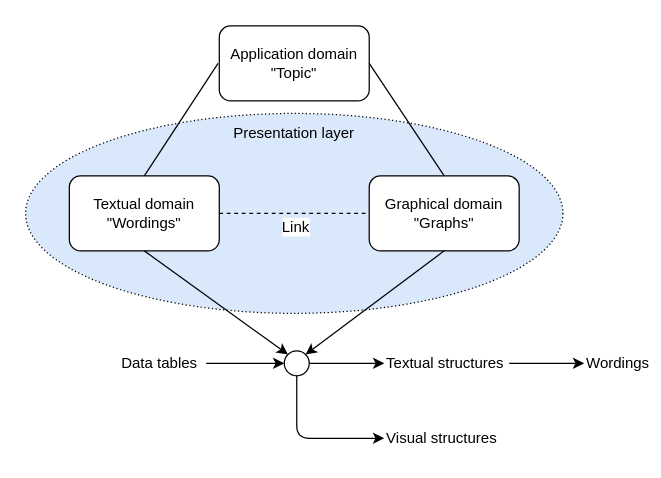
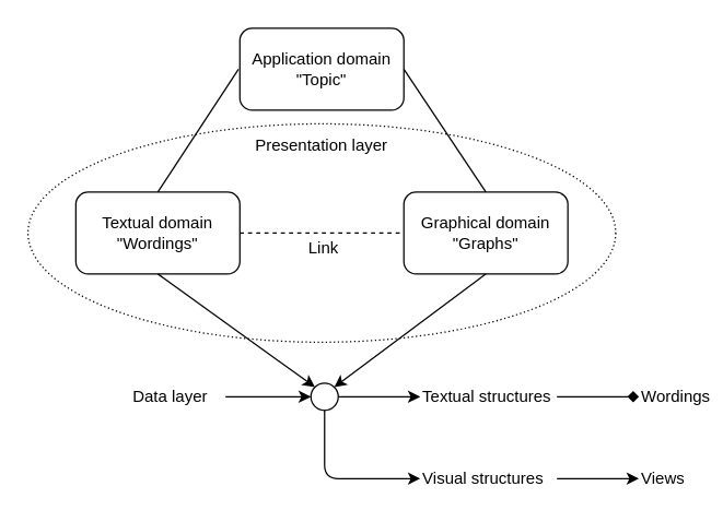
  <mxCell id="0" />
  <mxCell id="1" parent="0" />
- <mxCell id="2" value="Presentation layer&lt;br&gt;&lt;br&gt;&lt;br&gt;&lt;br&gt;&lt;br&gt;&lt;br&gt;&lt;br&gt;&lt;br&gt;&lt;br&gt;&lt;br&gt;" style="ellipse;whiteSpace=wrap;html=1;shadow=0;dashed=1;dashPattern=1 2;fillColor=#dae8fc;" parent="1" vertex="1"><mxGeometry x="20" y="90" width="430" height="160" as="geometry" /></mxCell>
+ <mxCell id="2" value="Presentation layer&lt;br&gt;&lt;br&gt;&lt;br&gt;&lt;br&gt;&lt;br&gt;&lt;br&gt;&lt;br&gt;&lt;br&gt;&lt;br&gt;&lt;br&gt;" style="ellipse;whiteSpace=wrap;html=1;shadow=0;dashed=1;dashPattern=1 2;" parent="1" vertex="1"><mxGeometry x="20" y="90" width="430" height="160" as="geometry" /></mxCell>
  <mxCell id="3" value="Application domain&lt;br&gt;&quot;Topic&quot;&lt;br&gt;" style="rounded=1;whiteSpace=wrap;html=1;" parent="1" vertex="1"><mxGeometry x="175" y="20" width="120" height="60" as="geometry" /></mxCell>
  <mxCell id="4" value="Graphical domain&lt;br&gt;&quot;Graphs&quot;&lt;br&gt;" style="rounded=1;whiteSpace=wrap;html=1;" parent="1" vertex="1"><mxGeometry x="295" y="140" width="120" height="60" as="geometry" /></mxCell>
  <mxCell id="5" value="Textual domain&lt;br&gt;&quot;Wordings&quot;&lt;br&gt;" style="rounded=1;whiteSpace=wrap;html=1;" parent="1" vertex="1"><mxGeometry x="55" y="140" width="120" height="60" as="geometry" /></mxCell>
  <mxCell id="6" value="" style="endArrow=none;html=1;entryX=0.5;entryY=0;entryDx=0;entryDy=0;endFill=0;" parent="1" target="5" edge="1"><mxGeometry width="50" height="50" relative="1" as="geometry"><mxPoint x="174" y="50" as="sourcePoint" /><mxPoint x="65" y="380" as="targetPoint" /></mxGeometry></mxCell>
  <mxCell id="7" value="" style="endArrow=none;html=1;exitX=1;exitY=0.5;exitDx=0;exitDy=0;entryX=0.5;entryY=0;entryDx=0;entryDy=0;endFill=0;" parent="1" source="3" target="4" edge="1"><mxGeometry width="50" height="50" relative="1" as="geometry"><mxPoint x="15" y="430" as="sourcePoint" /><mxPoint x="65" y="380" as="targetPoint" /></mxGeometry></mxCell>
  <mxCell id="8" value="" style="endArrow=none;html=1;exitX=1;exitY=0.5;exitDx=0;exitDy=0;entryX=0;entryY=0.5;entryDx=0;entryDy=0;dashed=1;endFill=0;" parent="1" source="5" target="4" edge="1"><mxGeometry width="50" height="50" relative="1" as="geometry"><mxPoint x="-35" y="430" as="sourcePoint" /><mxPoint x="15" y="380" as="targetPoint" /></mxGeometry></mxCell>
  <mxCell id="9" value="Link" style="text;html=1;resizable=0;points=[];align=center;verticalAlign=middle;labelBackgroundColor=#ffffff;" parent="8" vertex="1" connectable="0"><mxGeometry x="-0.1" y="-3" relative="1" as="geometry"><mxPoint x="6" y="7" as="offset" /></mxGeometry></mxCell>
- <mxCell id="10" value="Data tables" style="text;html=1;strokeColor=none;fillColor=none;align=left;verticalAlign=middle;whiteSpace=wrap;rounded=0;horizontal=1;labelBorderColor=none;" parent="1" vertex="1"><mxGeometry x="94.5" y="280" width="70" height="20" as="geometry" /></mxCell>
+ <mxCell id="10" value="Data layer" style="text;html=1;strokeColor=none;fillColor=none;align=left;verticalAlign=middle;whiteSpace=wrap;rounded=0;horizontal=1;labelBorderColor=none;" parent="1" vertex="1"><mxGeometry x="94.5" y="280" width="70" height="20" as="geometry" /></mxCell>
  <mxCell id="11" value="Textual structures" style="text;html=1;strokeColor=none;fillColor=none;align=left;verticalAlign=middle;whiteSpace=wrap;rounded=0;horizontal=1;labelBorderColor=none;" parent="1" vertex="1"><mxGeometry x="307" y="280" width="100" height="20" as="geometry" /></mxCell>
  <mxCell id="12" value="Visual structures" style="text;html=1;strokeColor=none;fillColor=none;align=left;verticalAlign=middle;whiteSpace=wrap;rounded=0;horizontal=1;labelBorderColor=none;" parent="1" vertex="1"><mxGeometry x="307" y="340" width="100" height="20" as="geometry" /></mxCell>
  <mxCell id="13" value="Wordings" style="text;html=1;strokeColor=none;fillColor=none;align=left;verticalAlign=middle;whiteSpace=wrap;rounded=0;horizontal=1;labelBorderColor=none;" parent="1" vertex="1"><mxGeometry x="467" y="280" width="40" height="20" as="geometry" /></mxCell>
  <mxCell id="14" value="" style="ellipse;whiteSpace=wrap;html=1;aspect=fixed;align=left;" parent="1" vertex="1"><mxGeometry x="227" y="280" width="20" height="20" as="geometry" /></mxCell>
  <mxCell id="15" value="" style="endArrow=classic;html=1;exitX=0.5;exitY=1;exitDx=0;exitDy=0;entryX=0;entryY=0.5;entryDx=0;entryDy=0;" parent="1" source="14" target="12" edge="1"><mxGeometry width="50" height="50" relative="1" as="geometry"><mxPoint x="22" y="430" as="sourcePoint" /><mxPoint x="222" y="360" as="targetPoint" /><Array as="points"><mxPoint x="237" y="350" /></Array></mxGeometry></mxCell>
  <mxCell id="16" value="" style="endArrow=classic;html=1;entryX=0;entryY=0.5;entryDx=0;entryDy=0;exitX=1;exitY=0.5;exitDx=0;exitDy=0;" parent="1" source="14" target="11" edge="1"><mxGeometry width="50" height="50" relative="1" as="geometry"><mxPoint x="22" y="430" as="sourcePoint" /><mxPoint x="72" y="380" as="targetPoint" /></mxGeometry></mxCell>
  <mxCell id="17" value="" style="endArrow=classic;html=1;entryX=0;entryY=0.5;entryDx=0;entryDy=0;exitX=1;exitY=0.5;exitDx=0;exitDy=0;" parent="1" source="10" target="14" edge="1"><mxGeometry width="50" height="50" relative="1" as="geometry"><mxPoint x="132" y="375" as="sourcePoint" /><mxPoint x="182" y="325" as="targetPoint" /></mxGeometry></mxCell>
- <mxCell id="18" value="" style="endArrow=classic;html=1;entryX=0;entryY=0.5;entryDx=0;entryDy=0;exitX=1;exitY=0.5;exitDx=0;exitDy=0;" parent="1" source="11" target="13" edge="1"><mxGeometry width="50" height="50" relative="1" as="geometry"><mxPoint x="22" y="430" as="sourcePoint" /><mxPoint x="72" y="380" as="targetPoint" /></mxGeometry></mxCell>
+ <mxCell id="18" value="" style="endArrow=diamond;html=1;entryX=0;entryY=0.5;entryDx=0;entryDy=0;exitX=1;exitY=0.5;exitDx=0;exitDy=0;" parent="1" source="11" target="13" edge="1"><mxGeometry width="50" height="50" relative="1" as="geometry"><mxPoint x="22" y="430" as="sourcePoint" /><mxPoint x="72" y="380" as="targetPoint" /></mxGeometry></mxCell>
+ <mxCell id="19" value="" style="endArrow=classic;html=1;exitX=1;exitY=0.5;exitDx=0;exitDy=0;entryX=0;entryY=0.5;entryDx=0;entryDy=0;" parent="1" source="12" target="20" edge="1"><mxGeometry width="50" height="50" relative="1" as="geometry"><mxPoint x="-78" y="440" as="sourcePoint" /><mxPoint x="-28" y="390" as="targetPoint" /></mxGeometry></mxCell>
+ <mxCell id="20" value="Views&lt;br&gt;" style="text;html=1;strokeColor=none;fillColor=none;align=left;verticalAlign=middle;whiteSpace=wrap;rounded=0;horizontal=1;labelBorderColor=none;" parent="1" vertex="1"><mxGeometry x="467" y="340" width="40" height="20" as="geometry" /></mxCell>
  <mxCell id="21" value="" style="endArrow=classic;html=1;exitX=0.5;exitY=1;exitDx=0;exitDy=0;entryX=0;entryY=0;entryDx=0;entryDy=0;" parent="1" source="5" target="14" edge="1"><mxGeometry width="50" height="50" relative="1" as="geometry"><mxPoint x="-35" y="430" as="sourcePoint" /><mxPoint x="15" y="380" as="targetPoint" /></mxGeometry></mxCell>
  <mxCell id="22" value="" style="endArrow=classic;html=1;exitX=0.5;exitY=1;exitDx=0;exitDy=0;entryX=1;entryY=0;entryDx=0;entryDy=0;" parent="1" source="4" target="14" edge="1"><mxGeometry width="50" height="50" relative="1" as="geometry"><mxPoint x="125" y="210" as="sourcePoint" /><mxPoint x="233" y="293" as="targetPoint" /></mxGeometry></mxCell>
